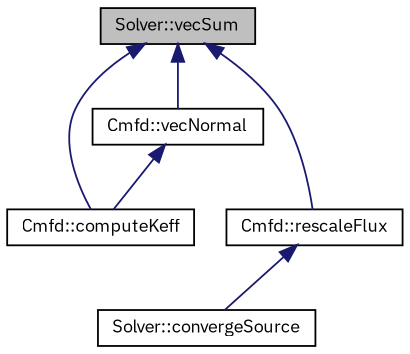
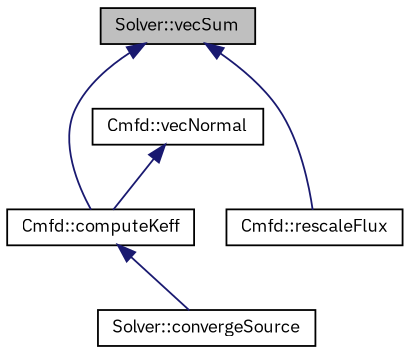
  digraph {
    fontname="IBM Plex Sans"
    rankdir=TB
    node [color=black fillcolor=white fontname="IBM Plex Sans" fontsize=10 shape=record style=filled]
    edge [color=midnightblue dir=back fontname="IBM Plex Sans" fontsize=10 labelfontname=Helvetica labelfontsize=10 style=solid]
    n1 [fillcolor=grey75 fontcolor=black height=0.2 label="Solver::vecSum" width=0.4]
    n2 [height=0.2 label="Cmfd::computeKeff" width=0.4]
    n3 [height=0.2 label="Cmfd::rescaleFlux" width=0.4]
    n4 [height=0.2 label="Cmfd::vecNormal" width=0.4]
    n5 [height=0.2 label="Solver::convergeSource" width=0.4]
    n1 -> n2
    n1 -> n3
-   n1 -> n4
-   n3 -> n5
+   n2 -> n5
    n4 -> n2
  }
